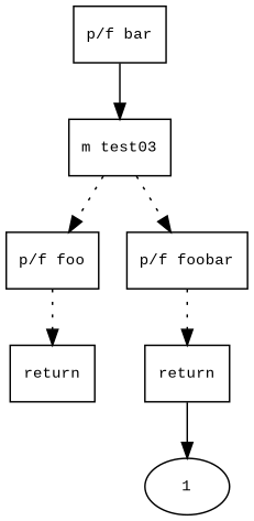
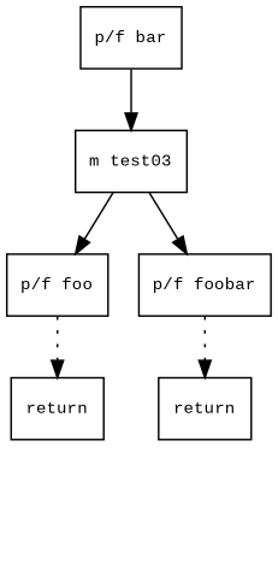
  digraph {
    fontname="Times New Roman"
    fontsize=10
    node [fontname="Courier New" fontsize=10 shape=box]
    edge [fontname="Times New Roman" fontsize=10]
    n1 [label="m test03"]
    n2 [label="p/f foo"]
    n3 [label="p/f foobar"]
    n4 [label=return]
    n5 [label="p/f bar"]
    n6 [label=return]
-   n7 [label=1 shape=ellipse]
-   n1 -> n2 [style=dotted]
-   n1 -> n3 [style=dotted]
+   n1 -> n2
+   n1 -> n3
    n2 -> n4 [style=dotted]
    n3 -> n6 [style=dotted]
    n5 -> n1
-   n6 -> n7
  }
